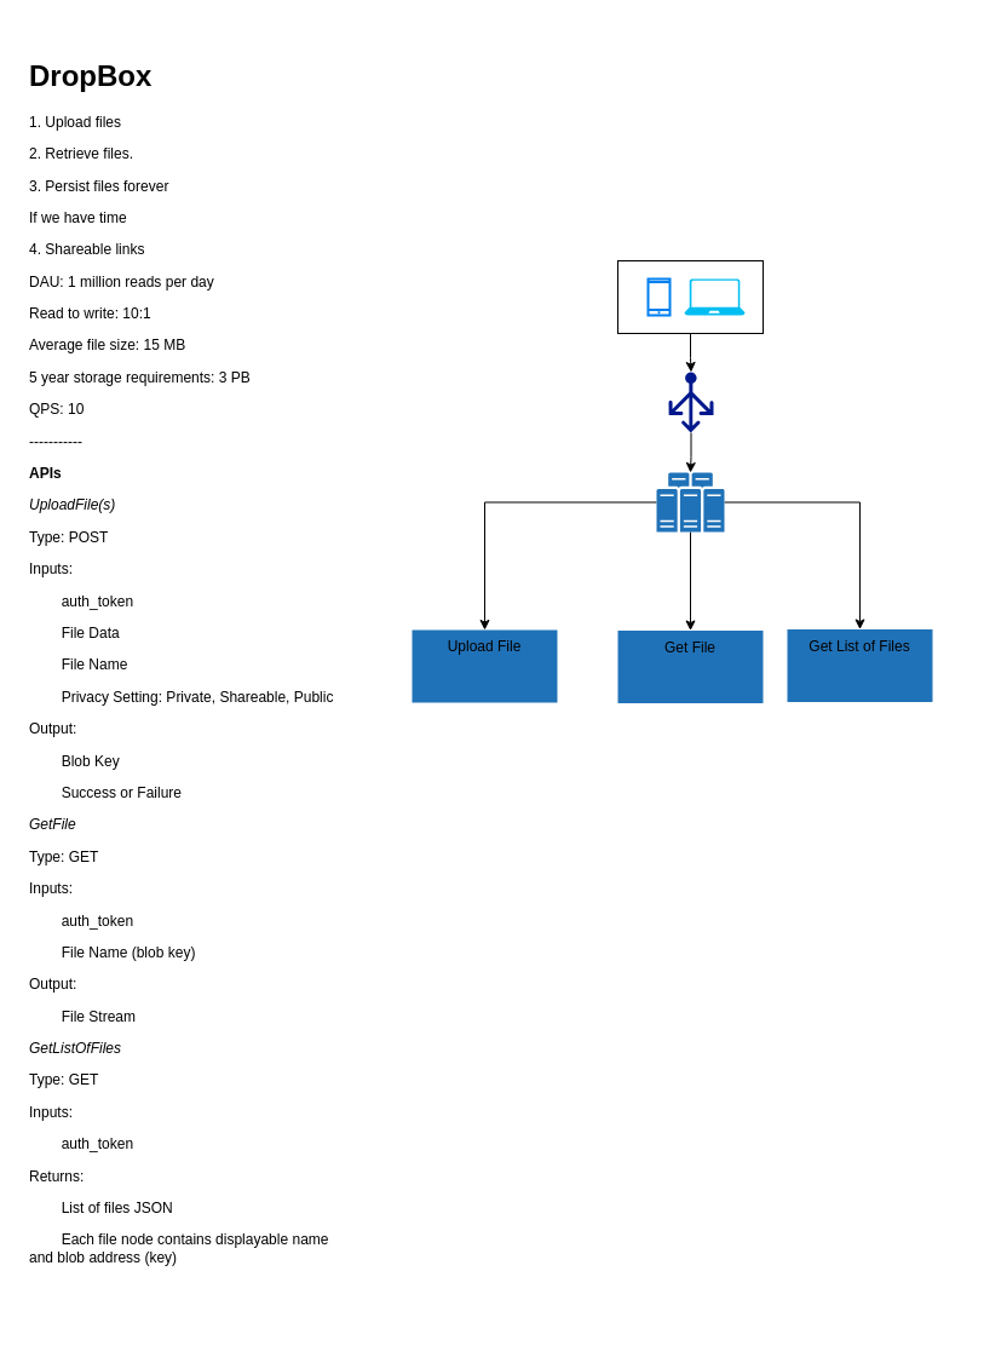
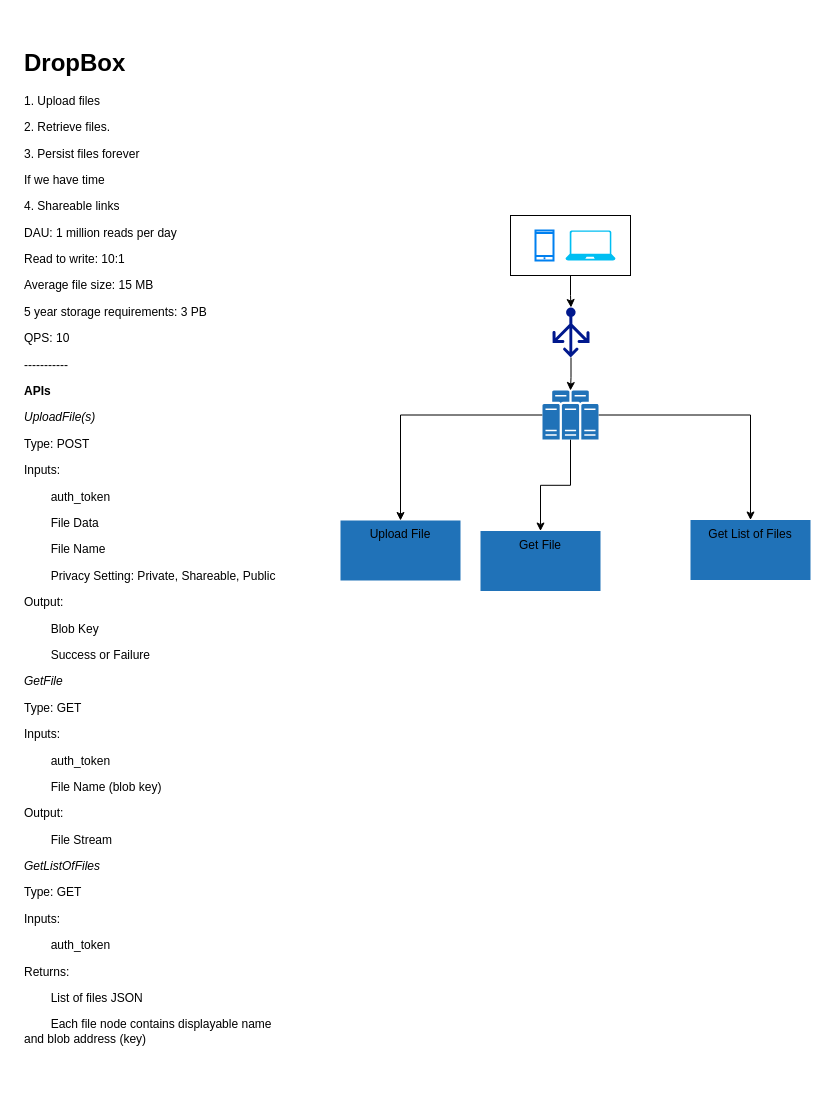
  <mxCell id="0" />
  <mxCell id="1" parent="0" />
  <mxCell id="2" value="" style="edgeStyle=orthogonalEdgeStyle;rounded=0;orthogonalLoop=1;jettySize=auto;html=1;" edge="1" parent="1" source="3" target="8"><mxGeometry relative="1" as="geometry" /></mxCell>
  <mxCell id="3" value="" style="rounded=0;whiteSpace=wrap;html=1;" vertex="1" parent="1"><mxGeometry x="510" y="215" width="120" height="60" as="geometry" /></mxCell>
  <mxCell id="4" value="&lt;h1&gt;DropBox&lt;/h1&gt;&lt;p&gt;1. Upload files&lt;/p&gt;&lt;p&gt;2. Retrieve files.&lt;/p&gt;&lt;p&gt;3. Persist files forever&lt;/p&gt;&lt;p&gt;If we have time&lt;/p&gt;&lt;p&gt;4. Shareable links&lt;/p&gt;&lt;p&gt;DAU: 1 million reads per day&lt;/p&gt;&lt;p&gt;Read to write: 10:1&lt;/p&gt;&lt;p&gt;Average file size: 15 MB&lt;/p&gt;&lt;p&gt;5 year storage requirements: 3&lt;span style=&quot;background-color: initial;&quot;&gt;&amp;nbsp;PB&lt;/span&gt;&lt;/p&gt;&lt;p&gt;&lt;span style=&quot;background-color: initial;&quot;&gt;QPS: 10&lt;/span&gt;&lt;/p&gt;&lt;p&gt;&lt;span style=&quot;background-color: initial;&quot;&gt;-----------&lt;/span&gt;&lt;/p&gt;&lt;p&gt;&lt;b&gt;APIs&lt;/b&gt;&lt;/p&gt;&lt;p&gt;&lt;i style=&quot;&quot;&gt;UploadFile(s)&lt;/i&gt;&lt;/p&gt;&lt;p&gt;&lt;span style=&quot;&quot;&gt;&lt;/span&gt;Type: POST&lt;br&gt;&lt;/p&gt;&lt;p&gt;&lt;span style=&quot;&quot;&gt;&#09;&lt;/span&gt;Inputs:&lt;br&gt;&lt;/p&gt;&lt;p&gt;&lt;/p&gt;&lt;span style=&quot;white-space: pre;&quot;&gt;&#09;&lt;/span&gt;auth_token&lt;p&gt;&lt;span style=&quot;&quot;&gt;&#09;&lt;/span&gt;&lt;span style=&quot;&quot;&gt;&#09;&lt;/span&gt;&lt;span style=&quot;white-space: pre;&quot;&gt;&#09;&lt;/span&gt;File Data&lt;br&gt;&lt;/p&gt;&lt;p&gt;&lt;span style=&quot;white-space: pre;&quot;&gt;&#09;&lt;/span&gt;File Name&lt;br&gt;&lt;/p&gt;&lt;p&gt;&lt;span style=&quot;white-space: pre;&quot;&gt;&#09;&lt;/span&gt;Privacy Setting: Private, Shareable, Public&lt;br&gt;&lt;/p&gt;&lt;p&gt;Output:&lt;/p&gt;&lt;p&gt;&lt;span style=&quot;white-space: pre;&quot;&gt;&#09;&lt;/span&gt;Blob Key&lt;br&gt;&lt;/p&gt;&lt;p&gt;&lt;span style=&quot;white-space: pre;&quot;&gt;&#09;&lt;/span&gt;Success or Failure&lt;br&gt;&lt;/p&gt;&lt;p&gt;&lt;i&gt;GetFile&lt;/i&gt;&lt;/p&gt;&lt;p&gt;Type: GET&lt;/p&gt;&lt;p&gt;Inputs:&lt;/p&gt;&lt;p&gt;&lt;span style=&quot;white-space: pre;&quot;&gt;&#09;&lt;/span&gt;auth_token&lt;br&gt;&lt;/p&gt;&lt;p&gt;&lt;span style=&quot;white-space: pre;&quot;&gt;&#09;&lt;/span&gt;File Name (blob key)&lt;br&gt;&lt;/p&gt;&lt;p&gt;Output:&lt;/p&gt;&lt;p&gt;&lt;span style=&quot;white-space: pre;&quot;&gt;&#09;&lt;/span&gt;File Stream&lt;br&gt;&lt;/p&gt;&lt;p&gt;&lt;i&gt;GetListOfFiles&lt;/i&gt;&lt;/p&gt;&lt;p&gt;Type: GET&lt;/p&gt;&lt;p&gt;Inputs:&lt;/p&gt;&lt;p&gt;&lt;span style=&quot;white-space: pre;&quot;&gt;&#09;&lt;/span&gt;auth_token&lt;br&gt;&lt;/p&gt;&lt;p&gt;Returns:&lt;/p&gt;&lt;p&gt;&lt;span style=&quot;white-space: pre;&quot;&gt;&#09;&lt;/span&gt;List of files JSON&lt;/p&gt;&lt;p&gt;&lt;span style=&quot;background-color: initial;&quot;&gt;&lt;span style=&quot;white-space: pre;&quot;&gt;&#09;&lt;/span&gt;Each file node contains displayable name and blob address (key)&lt;/span&gt;&lt;/p&gt;" style="text;html=1;strokeColor=none;fillColor=none;spacing=4;spacingTop=-20;whiteSpace=wrap;overflow=hidden;rounded=0;horizontal=1;verticalAlign=middle;direction=west;" vertex="1" parent="1"><mxGeometry x="20" y="20" width="270" height="1070" as="geometry" /></mxCell>
  <mxCell id="5" value="" style="html=1;verticalLabelPosition=bottom;align=center;labelBackgroundColor=#ffffff;verticalAlign=top;strokeWidth=2;strokeColor=#0080F0;shadow=0;dashed=0;shape=mxgraph.ios7.icons.smartphone;" vertex="1" parent="1"><mxGeometry x="535" y="230" width="18" height="30" as="geometry" /></mxCell>
  <mxCell id="6" value="" style="verticalLabelPosition=bottom;html=1;verticalAlign=top;align=center;strokeColor=none;fillColor=#00BEF2;shape=mxgraph.azure.laptop;pointerEvents=1;" vertex="1" parent="1"><mxGeometry x="565" y="230" width="50" height="30" as="geometry" /></mxCell>
  <mxCell id="7" value="" style="edgeStyle=orthogonalEdgeStyle;rounded=0;orthogonalLoop=1;jettySize=auto;html=1;" edge="1" parent="1" source="8" target="12"><mxGeometry relative="1" as="geometry" /></mxCell>
  <mxCell id="8" value="" style="sketch=0;aspect=fixed;pointerEvents=1;shadow=0;dashed=0;html=1;strokeColor=none;labelPosition=center;verticalLabelPosition=bottom;verticalAlign=top;align=center;fillColor=#00188D;shape=mxgraph.azure.load_balancer_generic" vertex="1" parent="1"><mxGeometry x="552" y="307" width="37" height="50" as="geometry" /></mxCell>
  <mxCell id="9" value="" style="edgeStyle=orthogonalEdgeStyle;rounded=0;orthogonalLoop=1;jettySize=auto;html=1;" edge="1" parent="1" source="12" target="13"><mxGeometry relative="1" as="geometry" /></mxCell>
  <mxCell id="10" value="" style="edgeStyle=orthogonalEdgeStyle;rounded=0;orthogonalLoop=1;jettySize=auto;html=1;" edge="1" parent="1" source="12" target="14"><mxGeometry relative="1" as="geometry" /></mxCell>
  <mxCell id="11" value="" style="edgeStyle=orthogonalEdgeStyle;rounded=0;orthogonalLoop=1;jettySize=auto;html=1;" edge="1" parent="1" source="12" target="15"><mxGeometry relative="1" as="geometry" /></mxCell>
  <mxCell id="12" value="" style="sketch=0;pointerEvents=1;shadow=0;dashed=0;html=1;strokeColor=none;labelPosition=center;verticalLabelPosition=bottom;verticalAlign=top;outlineConnect=0;align=center;shape=mxgraph.office.servers.physical_host_farm;fillColor=#2072B8;" vertex="1" parent="1"><mxGeometry x="542" y="390" width="56" height="49" as="geometry" /></mxCell>
  <mxCell id="13" value="Upload File" style="whiteSpace=wrap;html=1;verticalAlign=top;fillColor=#2072B8;strokeColor=none;sketch=0;shadow=0;dashed=0;" vertex="1" parent="1"><mxGeometry x="340" y="520" width="120" height="60" as="geometry" /></mxCell>
- <mxCell id="14" value="Get File" style="whiteSpace=wrap;html=1;verticalAlign=top;fillColor=#2072B8;strokeColor=none;sketch=0;shadow=0;dashed=0;" vertex="1" parent="1"><mxGeometry x="510" y="520.5" width="120" height="60" as="geometry" /></mxCell>
- <mxCell id="15" value="Get List of Files" style="whiteSpace=wrap;html=1;verticalAlign=top;fillColor=#2072B8;strokeColor=none;sketch=0;shadow=0;dashed=0;" vertex="1" parent="1"><mxGeometry x="650" y="519.5" width="120" height="60" as="geometry" /></mxCell>
+ <mxCell id="14" value="Get File" style="whiteSpace=wrap;html=1;verticalAlign=top;fillColor=#2072B8;strokeColor=none;sketch=0;shadow=0;dashed=0;" vertex="1" parent="1"><mxGeometry x="480" y="530.5" width="120" height="60" as="geometry" /></mxCell>
+ <mxCell id="15" value="Get List of Files" style="whiteSpace=wrap;html=1;verticalAlign=top;fillColor=#2072B8;strokeColor=none;sketch=0;shadow=0;dashed=0;" vertex="1" parent="1"><mxGeometry x="690" y="519.5" width="120" height="60" as="geometry" /></mxCell>
